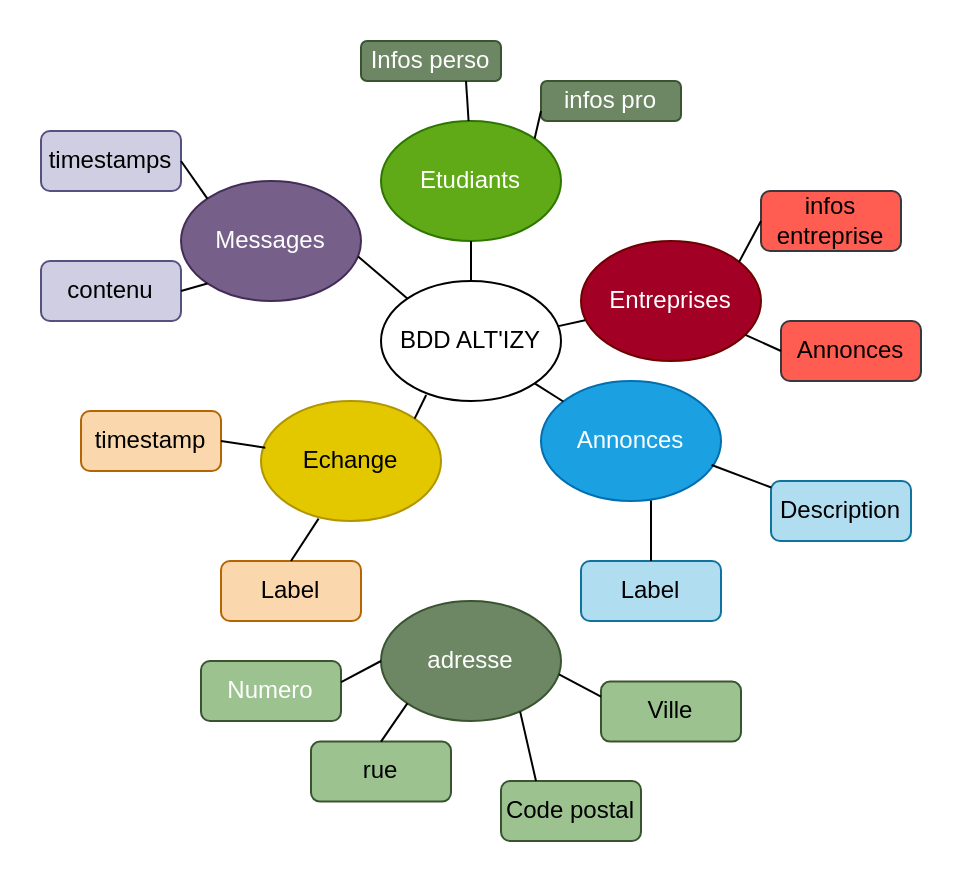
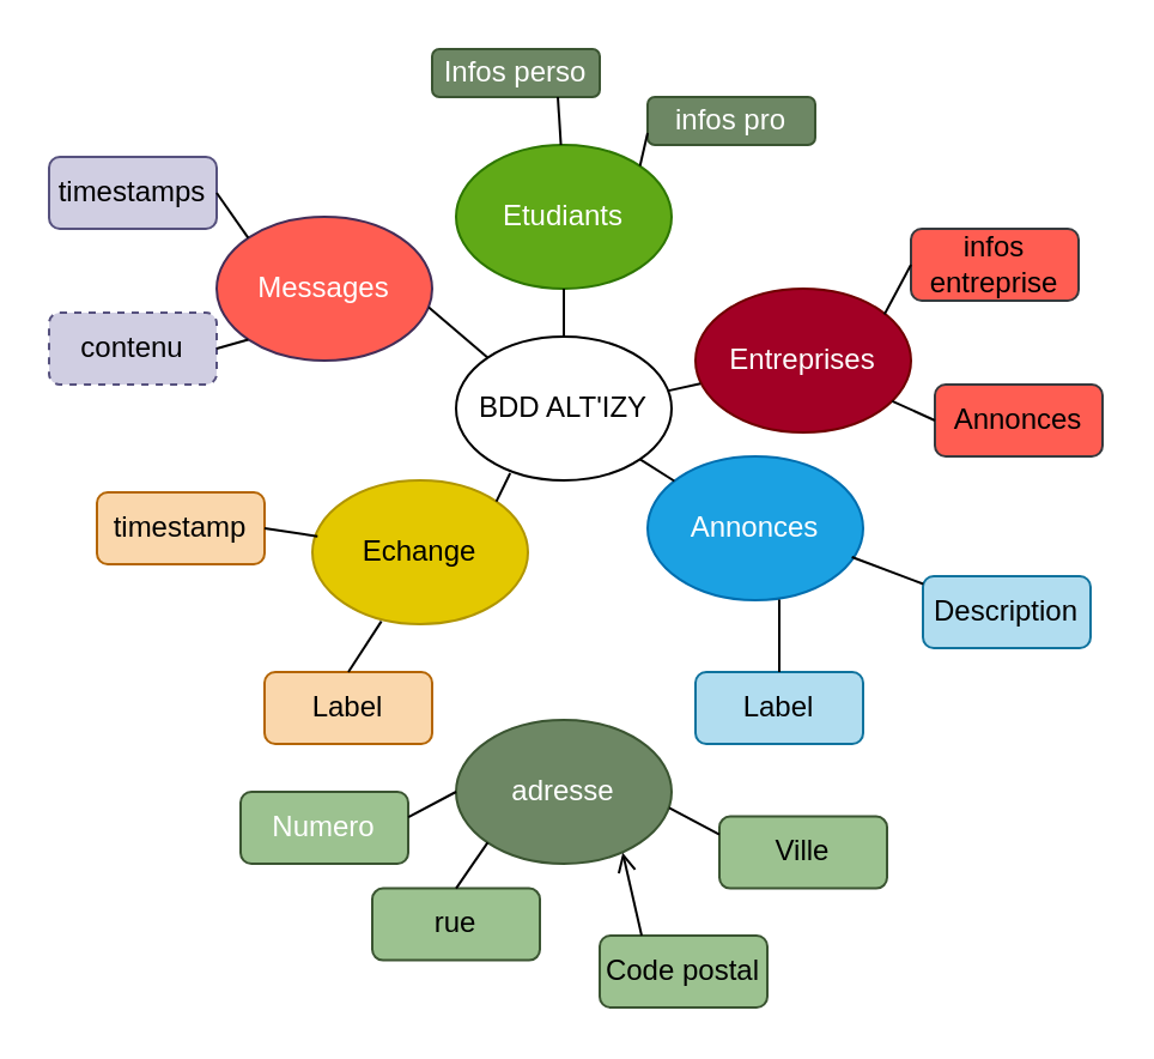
  <mxCell id="0" />
  <mxCell id="1" parent="0" />
  <mxCell id="2" value="BDD ALT'IZY" style="ellipse;whiteSpace=wrap;html=1;" vertex="1" parent="1"><mxGeometry x="190" y="140" width="90" height="60" as="geometry" /></mxCell>
  <mxCell id="3" value="Etudiants" style="ellipse;whiteSpace=wrap;html=1;fillColor=#60a917;fontColor=#ffffff;strokeColor=#2D7600;" vertex="1" parent="1"><mxGeometry x="190" y="60" width="90" height="60" as="geometry" /></mxCell>
  <mxCell id="4" value="Entreprises" style="ellipse;whiteSpace=wrap;html=1;fillColor=#a20025;fontColor=#ffffff;strokeColor=#6F0000;" vertex="1" parent="1"><mxGeometry x="290" y="120" width="90" height="60" as="geometry" /></mxCell>
  <mxCell id="5" value="Annonces" style="ellipse;whiteSpace=wrap;html=1;fillColor=#1BA1E2;fontColor=#ffffff;strokeColor=#006EAF;" vertex="1" parent="1"><mxGeometry x="270" y="190" width="90" height="60" as="geometry" /></mxCell>
  <mxCell id="6" value="Echange" style="ellipse;whiteSpace=wrap;html=1;fillColor=#e3c800;fontColor=#000000;strokeColor=#B09500;" vertex="1" parent="1"><mxGeometry x="130" y="200" width="90" height="60" as="geometry" /></mxCell>
- <mxCell id="7" value="Messages" style="ellipse;whiteSpace=wrap;html=1;fillColor=#76608a;fontColor=#ffffff;strokeColor=#432D57;" vertex="1" parent="1"><mxGeometry x="90" y="90" width="90" height="60" as="geometry" /></mxCell>
+ <mxCell id="7" value="Messages" style="ellipse;whiteSpace=wrap;html=1;fillColor=#ff5d52;fontColor=#ffffff;strokeColor=#432D57;" vertex="1" parent="1"><mxGeometry x="90" y="90" width="90" height="60" as="geometry" /></mxCell>
  <mxCell id="8" value="" style="endArrow=none;html=1;entryX=0.5;entryY=1;entryDx=0;entryDy=0;exitX=0.5;exitY=0;exitDx=0;exitDy=0;" edge="1" parent="1" source="2" target="3"><mxGeometry width="50" height="50" relative="1" as="geometry"><mxPoint x="250" y="210" as="sourcePoint" /><mxPoint x="300" y="160" as="targetPoint" /></mxGeometry></mxCell>
  <mxCell id="9" value="" style="endArrow=none;html=1;entryX=0.023;entryY=0.66;entryDx=0;entryDy=0;entryPerimeter=0;exitX=0.986;exitY=0.376;exitDx=0;exitDy=0;exitPerimeter=0;" edge="1" parent="1" source="2" target="4"><mxGeometry width="50" height="50" relative="1" as="geometry"><mxPoint x="280" y="160" as="sourcePoint" /><mxPoint x="300" y="160" as="targetPoint" /></mxGeometry></mxCell>
  <mxCell id="10" value="" style="endArrow=none;html=1;entryX=1;entryY=1;entryDx=0;entryDy=0;" edge="1" parent="1" source="5" target="2"><mxGeometry width="50" height="50" relative="1" as="geometry"><mxPoint x="250" y="210" as="sourcePoint" /><mxPoint x="300" y="160" as="targetPoint" /></mxGeometry></mxCell>
  <mxCell id="11" value="" style="endArrow=none;html=1;exitX=0.251;exitY=0.95;exitDx=0;exitDy=0;entryX=1;entryY=0;entryDx=0;entryDy=0;exitPerimeter=0;" edge="1" parent="1" source="2" target="6"><mxGeometry width="50" height="50" relative="1" as="geometry"><mxPoint x="150" y="180" as="sourcePoint" /><mxPoint x="130" y="230" as="targetPoint" /></mxGeometry></mxCell>
  <mxCell id="12" value="" style="endArrow=none;html=1;exitX=0;exitY=0;exitDx=0;exitDy=0;entryX=0.984;entryY=0.63;entryDx=0;entryDy=0;entryPerimeter=0;" edge="1" parent="1" source="2" target="7"><mxGeometry width="50" height="50" relative="1" as="geometry"><mxPoint x="255" y="220" as="sourcePoint" /><mxPoint x="180" y="140" as="targetPoint" /></mxGeometry></mxCell>
  <mxCell id="13" value="Infos perso" style="rounded=1;whiteSpace=wrap;html=1;fillColor=#6d8764;fontColor=#ffffff;strokeColor=#3A5431;" vertex="1" parent="1"><mxGeometry x="180" y="20" width="70" height="20" as="geometry" /></mxCell>
  <mxCell id="14" value="infos pro" style="rounded=1;whiteSpace=wrap;html=1;fillColor=#6d8764;fontColor=#ffffff;strokeColor=#3A5431;" vertex="1" parent="1"><mxGeometry x="270" y="40" width="70" height="20" as="geometry" /></mxCell>
  <mxCell id="15" value="" style="endArrow=none;html=1;entryX=0;entryY=0.75;entryDx=0;entryDy=0;exitX=1;exitY=0;exitDx=0;exitDy=0;" edge="1" parent="1" source="3" target="14"><mxGeometry width="50" height="50" relative="1" as="geometry"><mxPoint x="290" y="40" as="sourcePoint" /><mxPoint x="310" y="40" as="targetPoint" /></mxGeometry></mxCell>
  <mxCell id="16" value="" style="endArrow=none;html=1;entryX=0.75;entryY=1;entryDx=0;entryDy=0;" edge="1" parent="1" source="3" target="13"><mxGeometry width="50" height="50" relative="1" as="geometry"><mxPoint x="225" y="38.787" as="sourcePoint" /><mxPoint x="243.18" y="10" as="targetPoint" /></mxGeometry></mxCell>
  <mxCell id="17" value="infos entreprise" style="rounded=1;whiteSpace=wrap;html=1;fillColor=#FF5D52;strokeColor=#36393d;" vertex="1" parent="1"><mxGeometry x="380" y="95" width="70" height="30" as="geometry" /></mxCell>
  <mxCell id="18" value="Annonces" style="rounded=1;whiteSpace=wrap;html=1;fillColor=#FF5D52;strokeColor=#36393d;" vertex="1" parent="1"><mxGeometry x="390" y="160" width="70" height="30" as="geometry" /></mxCell>
  <mxCell id="19" value="" style="endArrow=none;html=1;entryX=0;entryY=0.5;entryDx=0;entryDy=0;exitX=0.877;exitY=0.178;exitDx=0;exitDy=0;exitPerimeter=0;" edge="1" parent="1" source="4" target="17"><mxGeometry width="50" height="50" relative="1" as="geometry"><mxPoint x="370" y="130" as="sourcePoint" /><mxPoint x="420" y="80" as="targetPoint" /></mxGeometry></mxCell>
  <mxCell id="20" value="" style="endArrow=none;html=1;entryX=0;entryY=0.5;entryDx=0;entryDy=0;" edge="1" parent="1" source="4" target="18"><mxGeometry width="50" height="50" relative="1" as="geometry"><mxPoint x="380" y="140" as="sourcePoint" /><mxPoint x="400" y="135" as="targetPoint" /></mxGeometry></mxCell>
  <mxCell id="21" value="Label" style="rounded=1;whiteSpace=wrap;html=1;fillColor=#b1ddf0;strokeColor=#10739e;" vertex="1" parent="1"><mxGeometry x="290" y="280" width="70" height="30" as="geometry" /></mxCell>
  <mxCell id="22" value="Description" style="rounded=1;whiteSpace=wrap;html=1;fillColor=#b1ddf0;strokeColor=#10739e;" vertex="1" parent="1"><mxGeometry x="385" y="240" width="70" height="30" as="geometry" /></mxCell>
  <mxCell id="23" value="" style="endArrow=none;html=1;entryX=0.948;entryY=0.7;entryDx=0;entryDy=0;entryPerimeter=0;exitX=0.002;exitY=0.108;exitDx=0;exitDy=0;exitPerimeter=0;" edge="1" parent="1" source="22" target="5"><mxGeometry width="50" height="50" relative="1" as="geometry"><mxPoint x="380" y="270" as="sourcePoint" /><mxPoint x="430" y="220" as="targetPoint" /></mxGeometry></mxCell>
  <mxCell id="24" value="" style="endArrow=none;html=1;entryX=0.611;entryY=0.996;entryDx=0;entryDy=0;exitX=0.5;exitY=0;exitDx=0;exitDy=0;entryPerimeter=0;" edge="1" parent="1" source="21" target="5"><mxGeometry width="50" height="50" relative="1" as="geometry"><mxPoint x="380" y="270" as="sourcePoint" /><mxPoint x="430" y="220" as="targetPoint" /></mxGeometry></mxCell>
  <mxCell id="25" value="timestamps" style="rounded=1;whiteSpace=wrap;html=1;fillColor=#d0cee2;strokeColor=#56517e;" vertex="1" parent="1"><mxGeometry x="20" y="65" width="70" height="30" as="geometry" /></mxCell>
  <mxCell id="26" value="timestamp" style="rounded=1;whiteSpace=wrap;html=1;fillColor=#fad7ac;strokeColor=#b46504;" vertex="1" parent="1"><mxGeometry x="40" y="205" width="70" height="30" as="geometry" /></mxCell>
- <mxCell id="27" value="contenu" style="rounded=1;whiteSpace=wrap;html=1;fillColor=#d0cee2;strokeColor=#56517e;" vertex="1" parent="1"><mxGeometry x="20" y="130" width="70" height="30" as="geometry" /></mxCell>
+ <mxCell id="27" value="contenu" style="rounded=1;whiteSpace=wrap;html=1;fillColor=#d0cee2;strokeColor=#56517e;dashed=1;" vertex="1" parent="1"><mxGeometry x="20" y="130" width="70" height="30" as="geometry" /></mxCell>
  <mxCell id="28" value="" style="endArrow=none;html=1;exitX=1;exitY=0.5;exitDx=0;exitDy=0;entryX=0.024;entryY=0.389;entryDx=0;entryDy=0;entryPerimeter=0;" edge="1" parent="1" source="26" target="6"><mxGeometry width="50" height="50" relative="1" as="geometry"><mxPoint x="213.265" y="158.731" as="sourcePoint" /><mxPoint x="188.56" y="147.8" as="targetPoint" /></mxGeometry></mxCell>
  <mxCell id="29" value="" style="endArrow=none;html=1;exitX=1;exitY=0.5;exitDx=0;exitDy=0;entryX=0;entryY=1;entryDx=0;entryDy=0;" edge="1" parent="1" source="27" target="7"><mxGeometry width="50" height="50" relative="1" as="geometry"><mxPoint x="120" y="255" as="sourcePoint" /><mxPoint x="142.7" y="250.32" as="targetPoint" /></mxGeometry></mxCell>
  <mxCell id="30" value="" style="endArrow=none;html=1;exitX=1;exitY=0.5;exitDx=0;exitDy=0;entryX=0;entryY=0;entryDx=0;entryDy=0;" edge="1" parent="1" source="25" target="7"><mxGeometry width="50" height="50" relative="1" as="geometry"><mxPoint x="90" y="175" as="sourcePoint" /><mxPoint x="113.18" y="161.213" as="targetPoint" /></mxGeometry></mxCell>
  <mxCell id="31" value="Label" style="rounded=1;whiteSpace=wrap;html=1;fillColor=#fad7ac;strokeColor=#b46504;" vertex="1" parent="1"><mxGeometry x="110" y="280" width="70" height="30" as="geometry" /></mxCell>
  <mxCell id="32" value="" style="endArrow=none;html=1;exitX=0.5;exitY=0;exitDx=0;exitDy=0;entryX=0.32;entryY=0.98;entryDx=0;entryDy=0;entryPerimeter=0;" edge="1" parent="1" source="31" target="6"><mxGeometry width="50" height="50" relative="1" as="geometry"><mxPoint x="151.86" y="290" as="sourcePoint" /><mxPoint x="164.57" y="266.64" as="targetPoint" /></mxGeometry></mxCell>
  <mxCell id="33" value="adresse" style="ellipse;whiteSpace=wrap;html=1;fillColor=#6d8764;fontColor=#ffffff;strokeColor=#3A5431;" vertex="1" parent="1"><mxGeometry x="190" y="300" width="90" height="60" as="geometry" /></mxCell>
  <mxCell id="34" value="Numero" style="rounded=1;whiteSpace=wrap;html=1;fillColor=#9CC290;strokeColor=#3A5431;fontColor=#ffffff;" vertex="1" parent="1"><mxGeometry x="100" y="330" width="70" height="30" as="geometry" /></mxCell>
  <mxCell id="35" value="rue" style="rounded=1;whiteSpace=wrap;html=1;fillColor=#9CC290;strokeColor=#3A5431;" vertex="1" parent="1"><mxGeometry x="155" y="370.3" width="70" height="30" as="geometry" /></mxCell>
  <mxCell id="36" value="" style="endArrow=none;html=1;entryX=0;entryY=0.5;entryDx=0;entryDy=0;exitX=1.001;exitY=0.351;exitDx=0;exitDy=0;exitPerimeter=0;" edge="1" parent="1" source="34" target="33"><mxGeometry width="50" height="50" relative="1" as="geometry"><mxPoint x="160" y="400" as="sourcePoint" /><mxPoint x="210" y="350" as="targetPoint" /></mxGeometry></mxCell>
  <mxCell id="37" value="" style="endArrow=none;html=1;entryX=0;entryY=1;entryDx=0;entryDy=0;exitX=0.5;exitY=0;exitDx=0;exitDy=0;" edge="1" parent="1" source="35" target="33"><mxGeometry width="50" height="50" relative="1" as="geometry"><mxPoint x="192.5" y="370" as="sourcePoint" /><mxPoint x="213.251" y="361.26" as="targetPoint" /></mxGeometry></mxCell>
  <mxCell id="38" value="Code postal" style="rounded=1;whiteSpace=wrap;html=1;fillColor=#9CC290;strokeColor=#3A5431;" vertex="1" parent="1"><mxGeometry x="250" y="390" width="70" height="30" as="geometry" /></mxCell>
- <mxCell id="39" value="" style="endArrow=none;html=1;entryX=0.773;entryY=0.922;entryDx=0;entryDy=0;exitX=0.25;exitY=0;exitDx=0;exitDy=0;entryPerimeter=0;" edge="1" parent="1" source="38" target="33"><mxGeometry width="50" height="50" relative="1" as="geometry"><mxPoint x="272.5" y="360.3" as="sourcePoint" /><mxPoint x="303.03" y="350" as="targetPoint" /></mxGeometry></mxCell>
+ <mxCell id="39" value="" style="endArrow=open;html=1;entryX=0.773;entryY=0.922;entryDx=0;entryDy=0;exitX=0.25;exitY=0;exitDx=0;exitDy=0;entryPerimeter=0;" edge="1" parent="1" source="38" target="33"><mxGeometry width="50" height="50" relative="1" as="geometry"><mxPoint x="272.5" y="360.3" as="sourcePoint" /><mxPoint x="303.03" y="350" as="targetPoint" /></mxGeometry></mxCell>
  <mxCell id="40" value="Ville" style="rounded=1;whiteSpace=wrap;html=1;fillColor=#9CC290;strokeColor=#3A5431;" vertex="1" parent="1"><mxGeometry x="300" y="340.3" width="70" height="30" as="geometry" /></mxCell>
  <mxCell id="41" value="" style="endArrow=none;html=1;entryX=0.989;entryY=0.611;entryDx=0;entryDy=0;exitX=0;exitY=0.25;exitDx=0;exitDy=0;entryPerimeter=0;" edge="1" parent="1" source="40" target="33"><mxGeometry width="50" height="50" relative="1" as="geometry"><mxPoint x="322.5" y="320.6" as="sourcePoint" /><mxPoint x="309.57" y="315.62" as="targetPoint" /></mxGeometry></mxCell>
